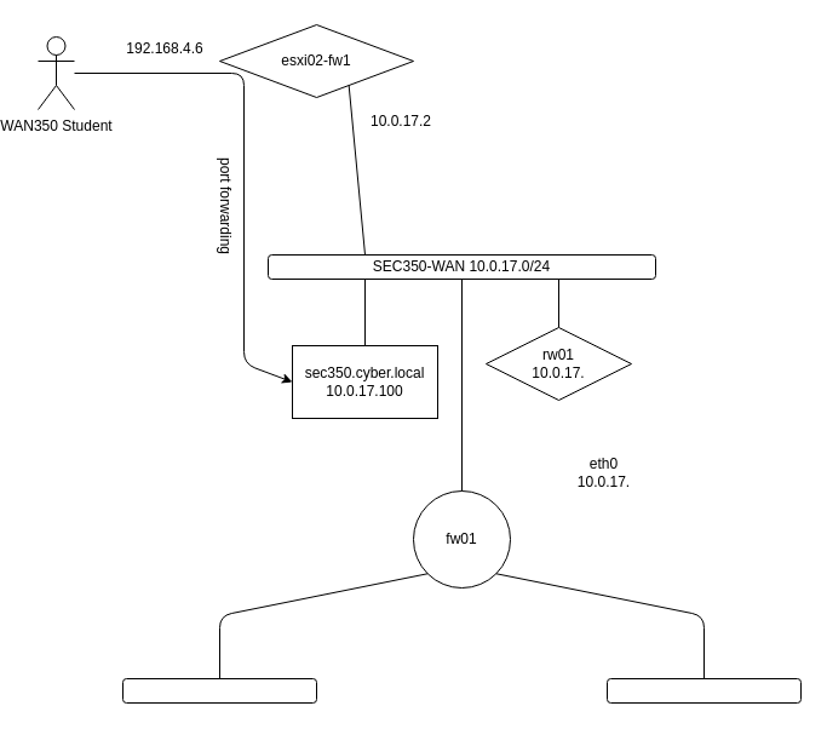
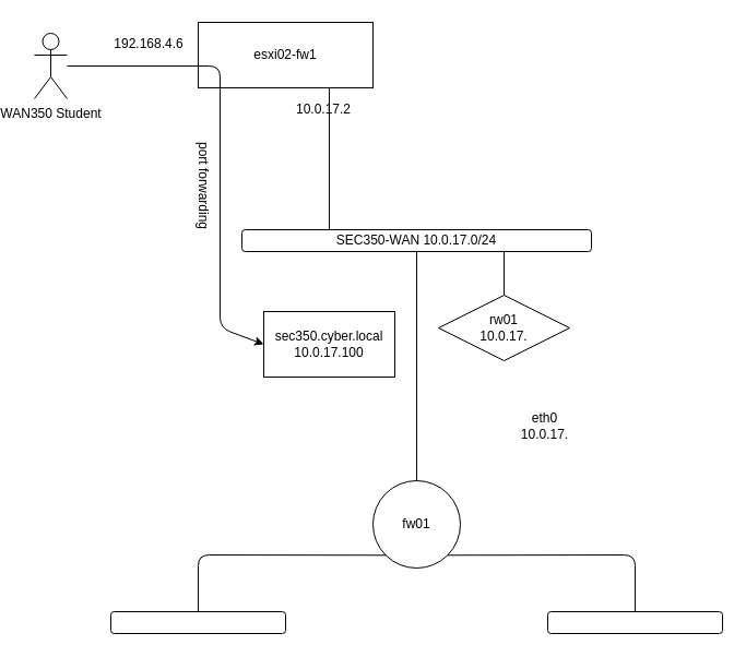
  <mxCell id="0" />
  <mxCell id="1" parent="0" />
- <mxCell id="2" value="esxi02-fw1" style="rhombus;whiteSpace=wrap;html=1;" vertex="1" parent="1"><mxGeometry x="170" y="20" width="160" height="60" as="geometry" /></mxCell>
+ <mxCell id="2" value="esxi02-fw1" style="rounded=0;whiteSpace=wrap;html=1;" vertex="1" parent="1"><mxGeometry x="170" y="20" width="160" height="60" as="geometry" /></mxCell>
  <mxCell id="3" value="" style="endArrow=classic;html=1;entryX=0;entryY=0.5;entryDx=0;entryDy=0;" edge="1" parent="1" target="4"><mxGeometry width="50" height="50" relative="1" as="geometry"><mxPoint x="50" y="60" as="sourcePoint" /><mxPoint x="220" y="180" as="targetPoint" /><Array as="points"><mxPoint x="190" y="60" /><mxPoint x="190" y="300" /></Array></mxGeometry></mxCell>
  <mxCell id="4" value="sec350.cyber.local&lt;br&gt;10.0.17.100" style="rounded=0;whiteSpace=wrap;html=1;" vertex="1" parent="1"><mxGeometry x="230" y="285" width="120" height="60" as="geometry" /></mxCell>
  <mxCell id="5" value="port forwarding" style="text;html=1;strokeColor=none;fillColor=none;align=center;verticalAlign=middle;whiteSpace=wrap;rounded=0;rotation=90;" vertex="1" parent="1"><mxGeometry x="120" y="160" width="110" height="20" as="geometry" /></mxCell>
  <mxCell id="6" value="SEC350-WAN 10.0.17.0/24" style="rounded=1;whiteSpace=wrap;html=1;" vertex="1" parent="1"><mxGeometry x="210" y="210" width="320" height="20" as="geometry" /></mxCell>
- <mxCell id="7" value="" style="endArrow=none;html=1;entryX=0.25;entryY=1;entryDx=0;entryDy=0;exitX=0.5;exitY=0;exitDx=0;exitDy=0;" edge="1" parent="1" source="4" target="6"><mxGeometry width="50" height="50" relative="1" as="geometry"><mxPoint x="90" y="270" as="sourcePoint" /><mxPoint x="140" y="220" as="targetPoint" /></mxGeometry></mxCell>
  <mxCell id="8" value="WAN350 Student" style="shape=umlActor;verticalLabelPosition=bottom;verticalAlign=top;html=1;outlineConnect=0;" vertex="1" parent="1"><mxGeometry x="20" y="30" width="30" height="60" as="geometry" /></mxCell>
  <mxCell id="9" value="" style="endArrow=none;html=1;exitX=0.25;exitY=0;exitDx=0;exitDy=0;entryX=0.75;entryY=1;entryDx=0;entryDy=0;" edge="1" parent="1" source="6" target="2"><mxGeometry width="50" height="50" relative="1" as="geometry"><mxPoint x="300" y="210" as="sourcePoint" /><mxPoint x="350" y="160" as="targetPoint" /></mxGeometry></mxCell>
- <mxCell id="10" value="10.0.17.2" style="text;html=1;strokeColor=none;fillColor=none;align=center;verticalAlign=middle;whiteSpace=wrap;rounded=0;" vertex="1" parent="1"><mxGeometry x="300" y="90" width="40" height="20" as="geometry" /></mxCell>
+ <mxCell id="10" value="10.0.17.2" style="text;html=1;strokeColor=none;fillColor=none;align=center;verticalAlign=middle;whiteSpace=wrap;rounded=0;" vertex="1" parent="1"><mxGeometry x="265" y="90" width="40" height="20" as="geometry" /></mxCell>
  <mxCell id="11" value="192.168.4.6" style="text;html=1;strokeColor=none;fillColor=none;align=center;verticalAlign=middle;whiteSpace=wrap;rounded=0;" vertex="1" parent="1"><mxGeometry x="90" y="30" width="70" height="20" as="geometry" /></mxCell>
- <mxCell id="12" value="fw01" style="ellipse;whiteSpace=wrap;html=1;aspect=fixed;" vertex="1" parent="1"><mxGeometry x="330" y="405" width="80" height="80" as="geometry" /></mxCell>
+ <mxCell id="12" value="fw01" style="ellipse;whiteSpace=wrap;html=1;aspect=fixed;" vertex="1" parent="1"><mxGeometry x="330" y="440" width="80" height="80" as="geometry" /></mxCell>
  <mxCell id="13" value="" style="endArrow=none;html=1;exitX=0.5;exitY=1;exitDx=0;exitDy=0;" edge="1" parent="1" source="6" target="12"><mxGeometry width="50" height="50" relative="1" as="geometry"><mxPoint x="420" y="260" as="sourcePoint" /><mxPoint x="380" y="390" as="targetPoint" /></mxGeometry></mxCell>
  <mxCell id="14" value="" style="endArrow=none;html=1;entryX=0.75;entryY=1;entryDx=0;entryDy=0;exitX=0.5;exitY=0;exitDx=0;exitDy=0;" edge="1" parent="1" source="15" target="6"><mxGeometry width="50" height="50" relative="1" as="geometry"><mxPoint x="450" y="320" as="sourcePoint" /><mxPoint x="390" y="160" as="targetPoint" /></mxGeometry></mxCell>
  <mxCell id="15" value="rw01&lt;br&gt;10.0.17." style="rhombus;whiteSpace=wrap;html=1;" vertex="1" parent="1"><mxGeometry x="390" y="270" width="120" height="60" as="geometry" /></mxCell>
  <mxCell id="16" value="eth0&lt;br&gt;10.0.17." style="text;html=1;strokeColor=none;fillColor=none;align=center;verticalAlign=middle;whiteSpace=wrap;rounded=0;" vertex="1" parent="1"><mxGeometry x="455" y="375" width="65" height="30" as="geometry" /></mxCell>
  <mxCell id="17" value="" style="endArrow=none;html=1;entryX=0;entryY=1;entryDx=0;entryDy=0;exitX=0.5;exitY=0;exitDx=0;exitDy=0;" edge="1" parent="1" source="19" target="12"><mxGeometry width="50" height="50" relative="1" as="geometry"><mxPoint x="220" y="560" as="sourcePoint" /><mxPoint x="390" y="250" as="targetPoint" /><Array as="points"><mxPoint x="170" y="508" /></Array></mxGeometry></mxCell>
  <mxCell id="18" value="" style="endArrow=none;html=1;entryX=1;entryY=1;entryDx=0;entryDy=0;exitX=0.5;exitY=0;exitDx=0;exitDy=0;" edge="1" parent="1" source="20" target="12"><mxGeometry width="50" height="50" relative="1" as="geometry"><mxPoint x="530" y="540" as="sourcePoint" /><mxPoint x="390" y="450" as="targetPoint" /><Array as="points"><mxPoint x="570" y="508" /></Array></mxGeometry></mxCell>
  <mxCell id="19" value="" style="rounded=1;whiteSpace=wrap;html=1;" vertex="1" parent="1"><mxGeometry x="90" y="560" width="160" height="20" as="geometry" /></mxCell>
  <mxCell id="20" value="" style="rounded=1;whiteSpace=wrap;html=1;" vertex="1" parent="1"><mxGeometry x="490" y="560" width="160" height="20" as="geometry" /></mxCell>
